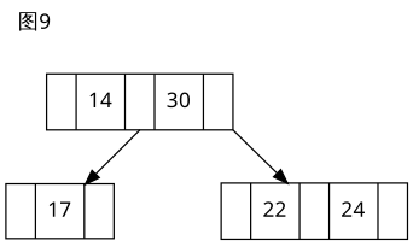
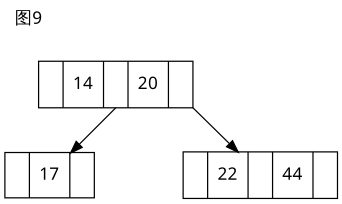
  digraph {
    fontname="Noto Sans"
    label="图9"
    labeljust=l
    labelloc=t
    nodesep=1
    splines=line
    node [fontname="Noto Sans" shape=record]
    edge [fontname="Noto Sans" minlen=1.8]
-   n1 [label="<f1> | 14 | <f2> | 30 | <f3>"]
+   n1 [label="<f1> | 14 | <f2> | 20 | <f3>"]
    n2 [label="<f1> | 17 | <f2>"]
-   n3 [label="<f1> | 22 | <f2> | 24 | <f3>"]
+   n3 [label="<f1> | 22 | <f2> | 44 | <f3>"]
    n1 -> n2 [tailport=f2]
    n1 -> n3 [tailport=se]
  }
